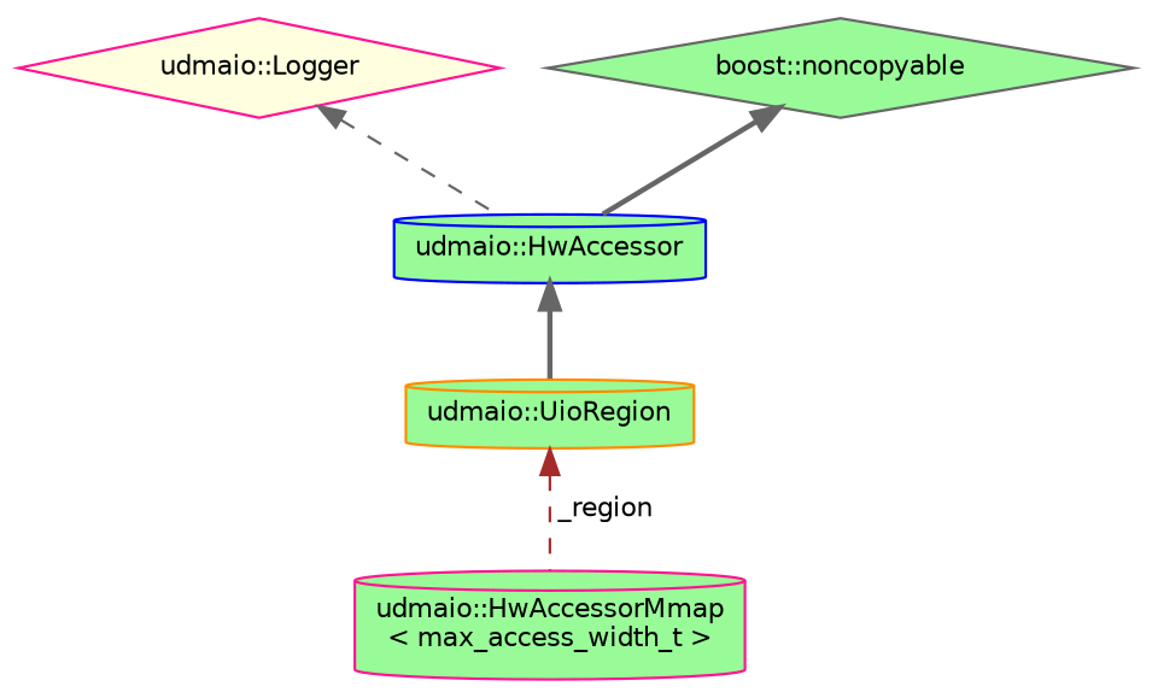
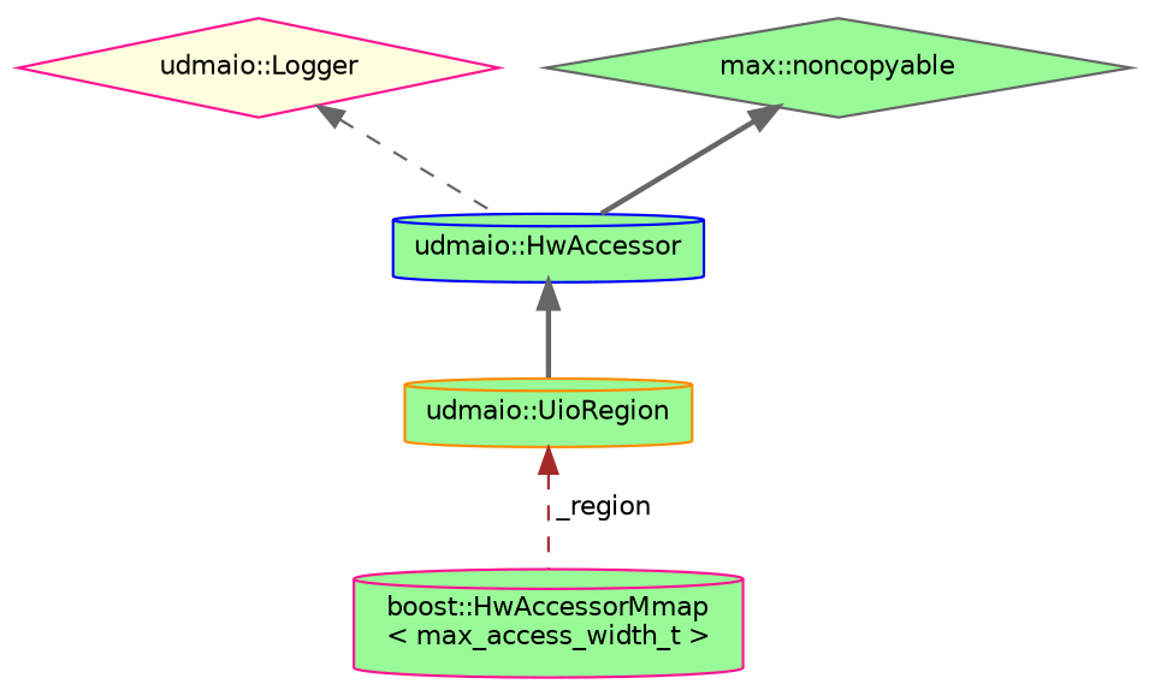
  digraph {
    node [color=deeppink fillcolor=palegreen fontname=Helvetica fontsize=10 shape=cylinder style=filled]
    edge [color=gray40 dir=back fontname=Helvetica fontsize=10 labelfontname=Helvetica labelfontsize=10 style=bold]
-   n1 [fontcolor=black height=0.2 label="udmaio::HwAccessorMmap\l\< max_access_width_t \>" width=0.4]
+   n1 [fontcolor=black height=0.2 label="boost::HwAccessorMmap\l\< max_access_width_t \>" width=0.4]
    n2 [color=blue height=0.2 label="udmaio::HwAccessor" width=0.4]
    n3 [color=darkorange height=0.2 label="udmaio::UioRegion" width=0.4]
    n4 [fillcolor=lightyellow height=0.2 label="udmaio::Logger" shape=diamond width=0.4]
-   n5 [color=gray40 height=0.2 label="boost::noncopyable" shape=diamond width=0.4]
+   n5 [color=gray40 height=0.2 label="max::noncopyable" shape=diamond width=0.4]
    n2 -> n3
    n3 -> n1 [color=brown label=" _region" style=dashed]
    n4 -> n2 [style=dashed]
    n5 -> n2
  }
